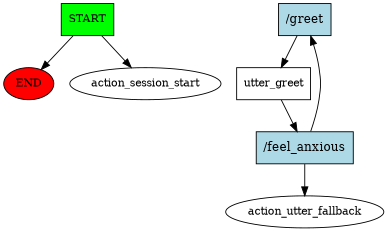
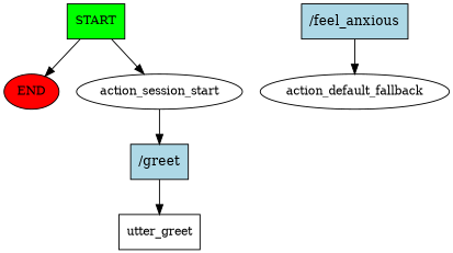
  digraph {
    node [fontsize=12 style=filled]
    n1 [fillcolor=green label=START shape=box]
    n2 [fillcolor=red label=END]
    n3 [label=action_session_start style=""]
    n4 [fillcolor=lightblue label="/greet" shape=rect fontsize=""]
    n5 [label=utter_greet shape=box style=""]
    n6 [fillcolor=lightblue label="/feel_anxious" shape=rect fontsize=""]
-   n7 [label=action_utter_fallback style=""]
+   n7 [label=action_default_fallback style=""]
    n1 -> n2
    n1 -> n3
-   n6 -> n4
+   n3 -> n4
    n4 -> n5
-   n5 -> n6
    n6 -> n7
  }
